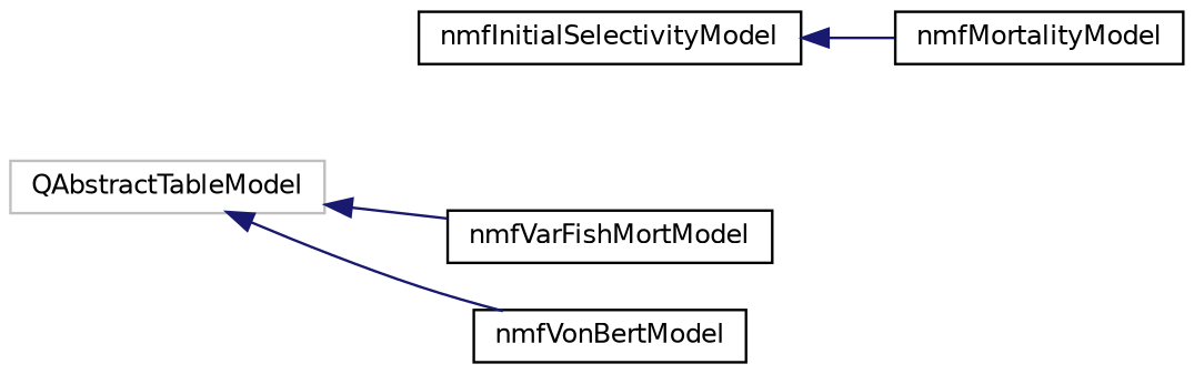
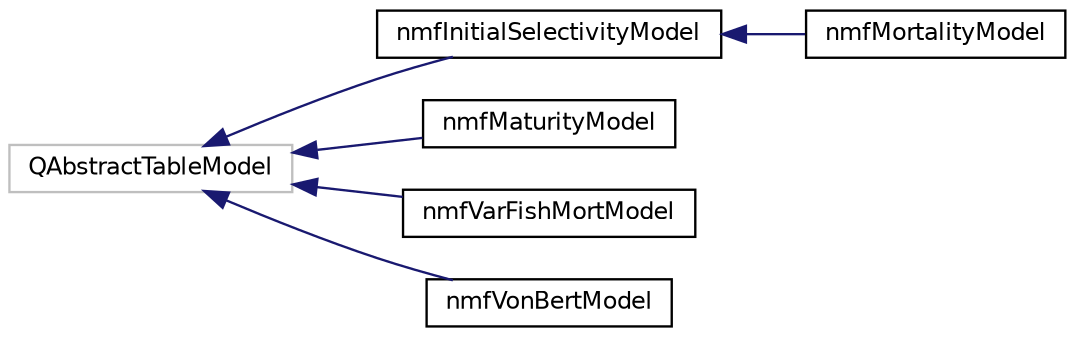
  digraph {
    fontname="DejaVu Sans"
    rankdir=LR
    node [color=black fillcolor=white fontname="DejaVu Sans" fontsize=10 shape=record style=filled]
    edge [color=midnightblue dir=back fontname="DejaVu Sans" fontsize=10 labelfontname=Helvetica labelfontsize=10 style=solid]
    n1 [color=grey75 height=0.2 label=QAbstractTableModel width=0.4]
    n2 [height=0.2 label=nmfInitialSelectivityModel width=0.4]
+   n3 [height=0.2 label=nmfMaturityModel width=0.4]
    n4 [height=0.2 label=nmfVarFishMortModel width=0.4]
    n5 [height=0.2 label=nmfVonBertModel width=0.4]
    n6 [height=0.2 label=nmfMortalityModel width=0.4]
+   n1 -> n2
+   n1 -> n3
    n1 -> n4
    n1 -> n5
    n2 -> n6
  }
